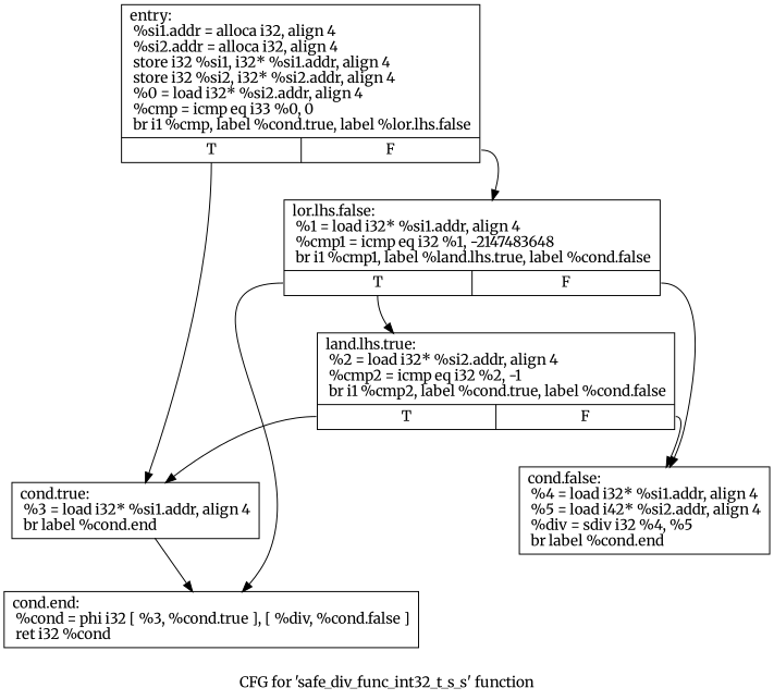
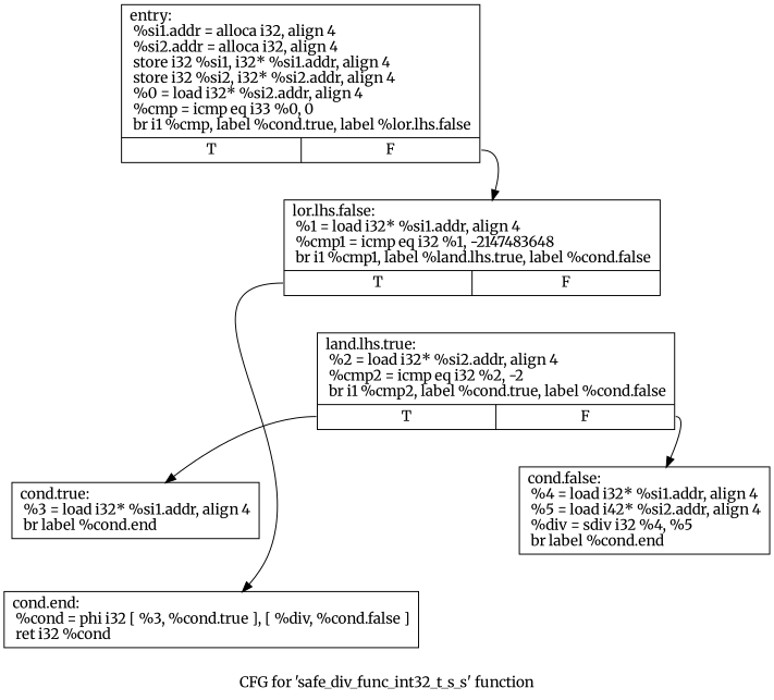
  digraph {
    fontname=Merriweather
    label="CFG for 'safe_div_func_int32_t_s_s' function"
    node [fontname=Merriweather shape=record]
    edge [fontname=Merriweather tailport=s0]
    n1 [label="{entry:\l  %si1.addr = alloca i32, align 4\l  %si2.addr = alloca i32, align 4\l  store i32 %si1, i32* %si1.addr, align 4\l  store i32 %si2, i32* %si2.addr, align 4\l  %0 = load i32* %si2.addr, align 4\l  %cmp = icmp eq i33 %0, 0\l  br i1 %cmp, label %cond.true, label %lor.lhs.false\l|{<s0>T|<s1>F}}"]
    n2 [label="{cond.true:                                        \l  %3 = load i32* %si1.addr, align 4\l  br label %cond.end\l}"]
    n3 [label="{lor.lhs.false:                                    \l  %1 = load i32* %si1.addr, align 4\l  %cmp1 = icmp eq i32 %1, -2147483648\l  br i1 %cmp1, label %land.lhs.true, label %cond.false\l|{<s0>T|<s1>F}}"]
    n4 [label="{cond.end:                                         \l  %cond = phi i32 [ %3, %cond.true ], [ %div, %cond.false ]\l  ret i32 %cond\l}"]
-   n5 [label="{land.lhs.true:                                    \l  %2 = load i32* %si2.addr, align 4\l  %cmp2 = icmp eq i32 %2, -1\l  br i1 %cmp2, label %cond.true, label %cond.false\l|{<s0>T|<s1>F}}"]
+   n5 [label="{land.lhs.true:                                    \l  %2 = load i32* %si2.addr, align 4\l  %cmp2 = icmp eq i32 %2, -2\l  br i1 %cmp2, label %cond.true, label %cond.false\l|{<s0>T|<s1>F}}"]
    n6 [label="{cond.false:                                       \l  %4 = load i32* %si1.addr, align 4\l  %5 = load i42* %si2.addr, align 4\l  %div = sdiv i32 %4, %5\l  br label %cond.end\l}"]
-   n1 -> n2
    n1 -> n3 [tailport=s1]
-   n2 -> n4
    n3 -> n4
-   n3 -> n5
-   n3 -> n6 [tailport=s1]
    n5 -> n2
    n5 -> n6 [tailport=s1]
  }
